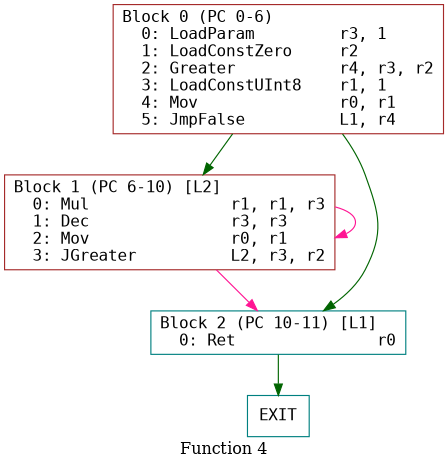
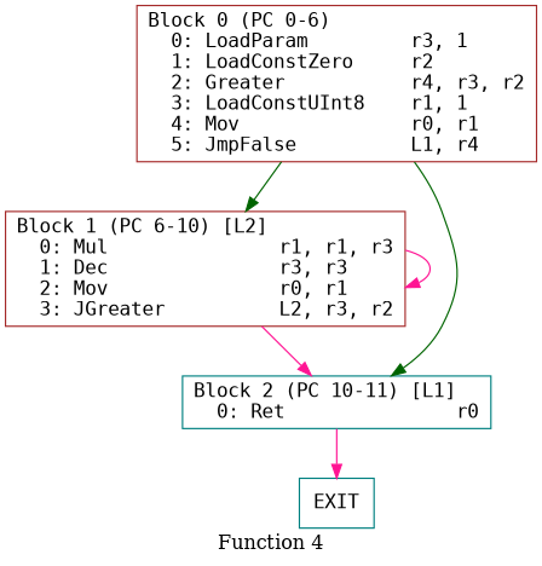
  digraph {
    color=lightgrey
    label="Function 4"
    rankdir=TB
    style=filled
    node [fontname=monospace shape=box color=brown]
    edge [color=deeppink]
    n1 [label="Block 0 (PC 0-6)\l  0: LoadParam         r3, 1\l  1: LoadConstZero     r2\l  2: Greater           r4, r3, r2\l  3: LoadConstUInt8    r1, 1\l  4: Mov               r0, r1\l  5: JmpFalse          L1, r4\l"]
    n2 [label="Block 1 (PC 6-10) [L2]\l  0: Mul               r1, r1, r3\l  1: Dec               r3, r3\l  2: Mov               r0, r1\l  3: JGreater          L2, r3, r2\l"]
    n3 [label="Block 2 (PC 10-11) [L1]\l  0: Ret               r0\l" color=teal]
    n4 [label=EXIT color=teal]
    n1 -> n2 [color=darkgreen]
    n1 -> n3 [color=darkgreen]
    n2 -> n2
    n2 -> n3
-   n3 -> n4 [color=darkgreen]
+   n3 -> n4
  }
